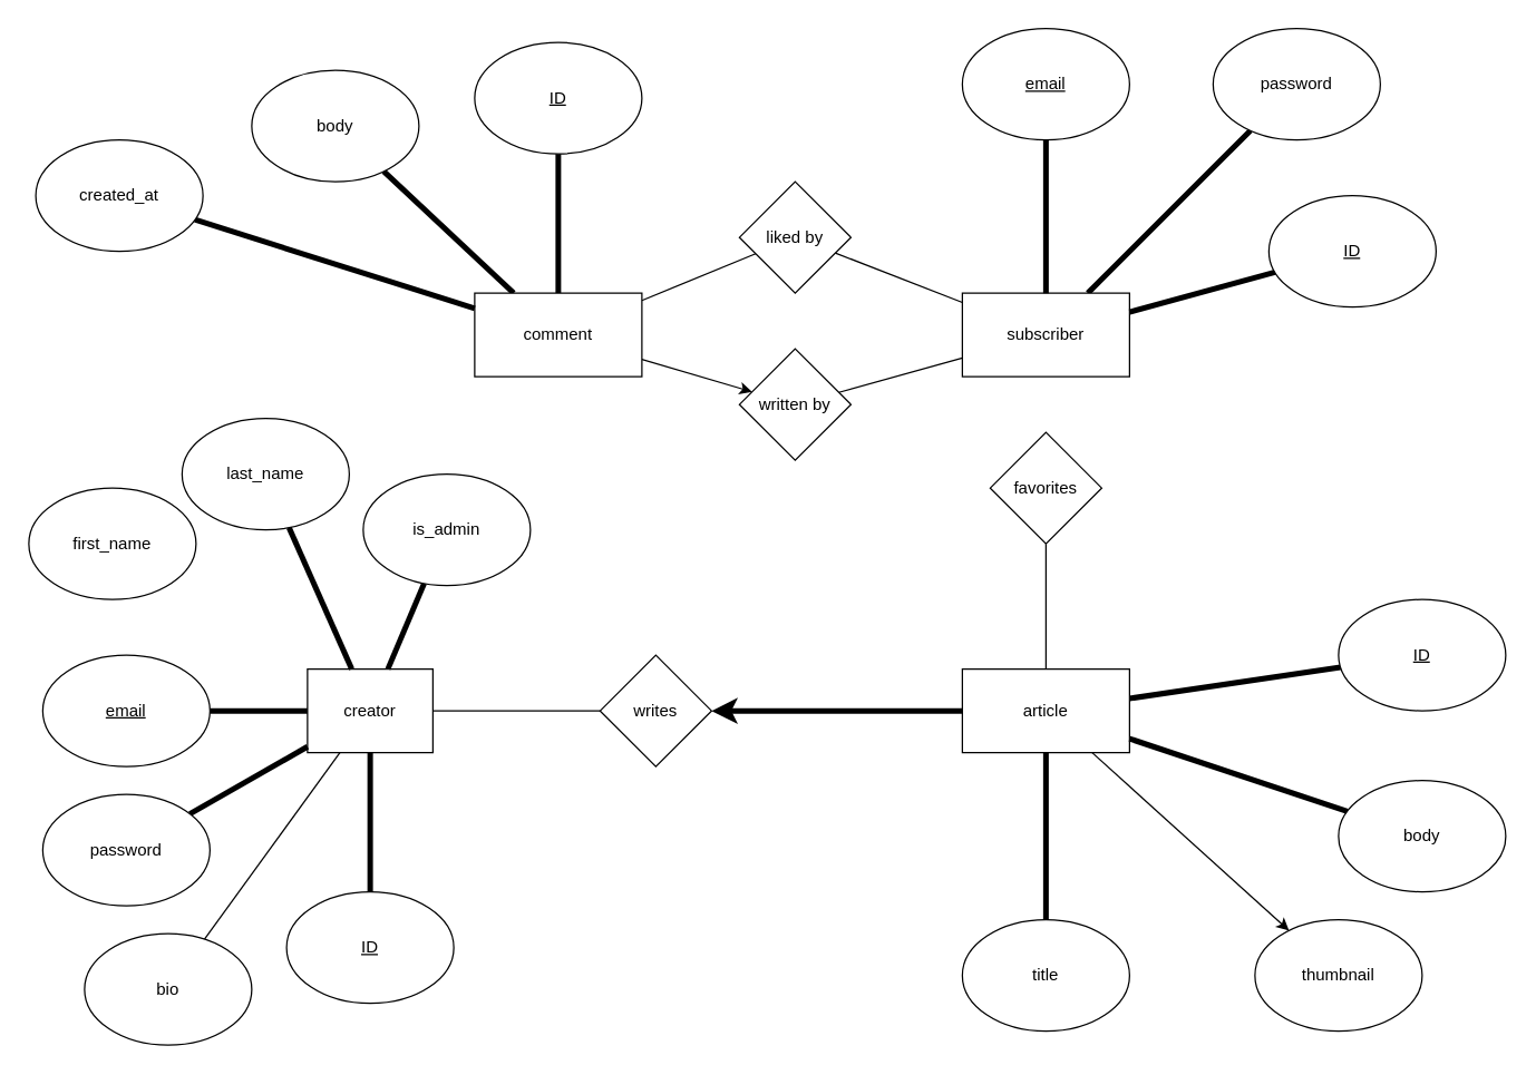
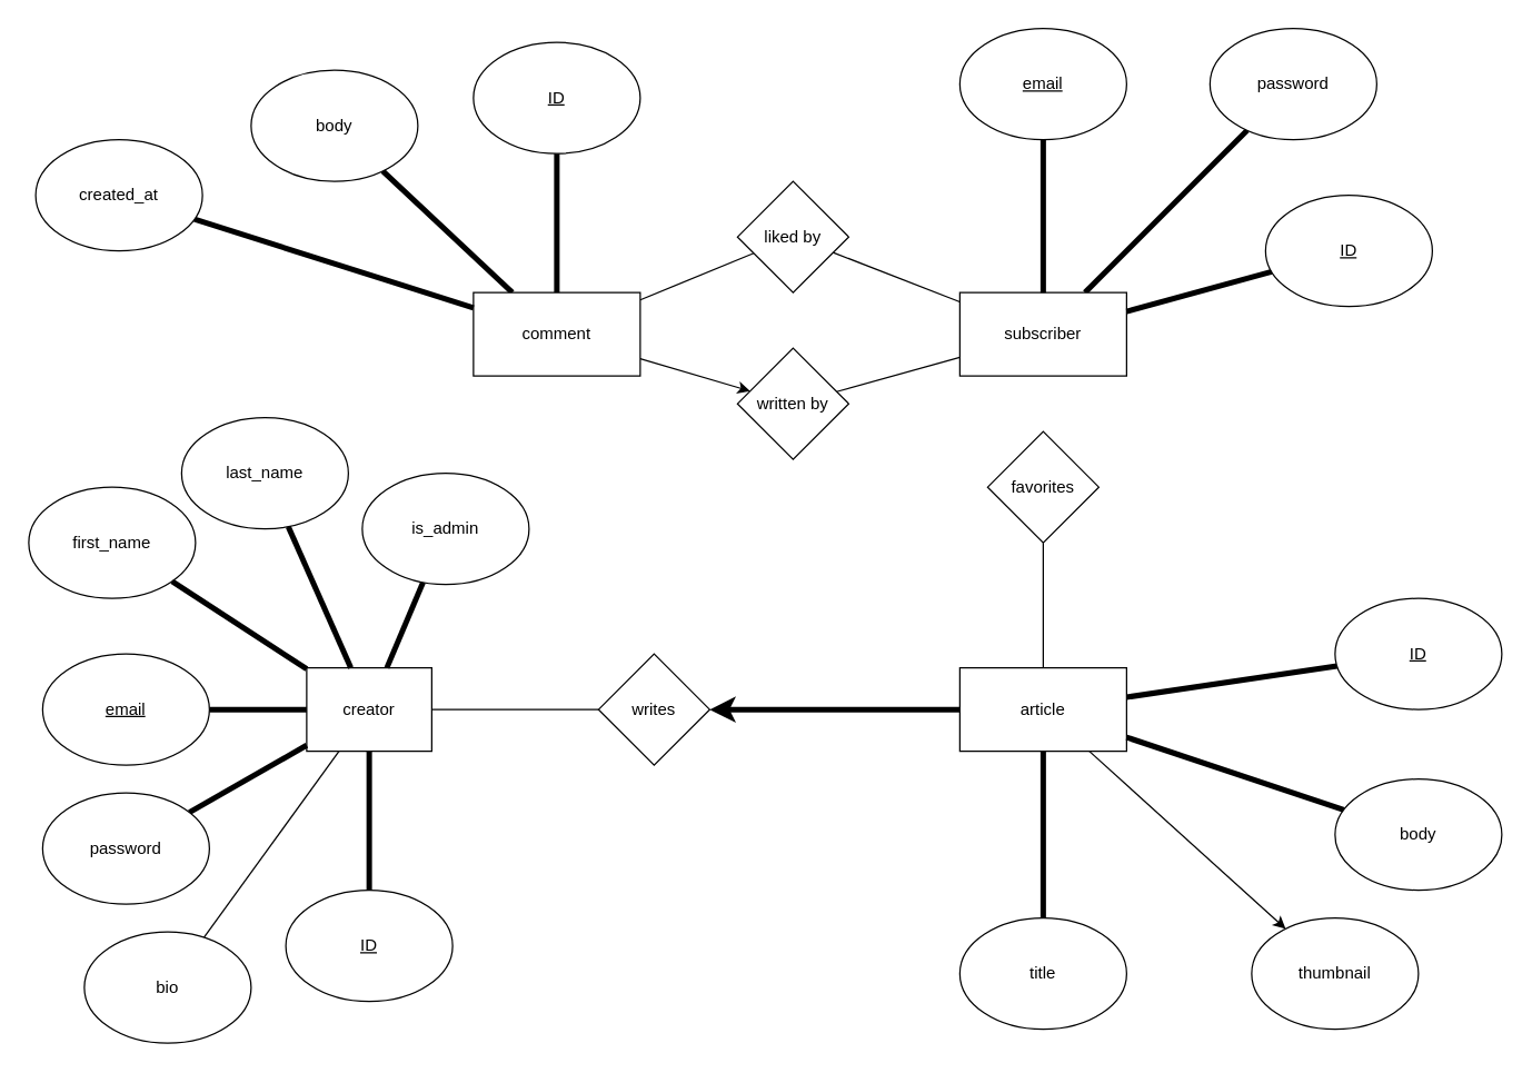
  <mxCell id="0" />
  <mxCell id="1" parent="0" />
  <mxCell id="2" style="edgeStyle=none;html=1;endArrow=none;endFill=0;" parent="1" source="4" target="5" edge="1"><mxGeometry relative="1" as="geometry" /></mxCell>
  <mxCell id="3" style="edgeStyle=none;html=1;endArrow=none;endFill=0;startArrow=none;startFill=0;" parent="1" source="26" target="4" edge="1"><mxGeometry relative="1" as="geometry" /></mxCell>
  <mxCell id="4" value="creator" style="rounded=0;whiteSpace=wrap;html=1;" parent="1" vertex="1"><mxGeometry x="220" y="480" width="90" height="60" as="geometry" /></mxCell>
  <mxCell id="5" value="writes" style="rhombus;whiteSpace=wrap;html=1;" parent="1" vertex="1"><mxGeometry x="430" y="470" width="80" height="80" as="geometry" /></mxCell>
  <mxCell id="6" style="edgeStyle=none;html=1;endArrow=none;endFill=0;strokeWidth=4;startArrow=classic;startFill=1;" parent="1" source="5" target="8" edge="1"><mxGeometry relative="1" as="geometry"><mxPoint x="600" y="360" as="sourcePoint" /></mxGeometry></mxCell>
  <mxCell id="7" style="edgeStyle=none;html=1;strokeWidth=1;endArrow=none;endFill=0;startArrow=none;startFill=0;" parent="1" source="8" target="33" edge="1"><mxGeometry relative="1" as="geometry" /></mxCell>
  <mxCell id="8" value="article" style="rounded=0;whiteSpace=wrap;html=1;" parent="1" vertex="1"><mxGeometry x="690" y="480" width="120" height="60" as="geometry" /></mxCell>
  <mxCell id="9" style="edgeStyle=none;html=1;endArrow=none;endFill=0;strokeWidth=4;startArrow=none;startFill=0;" parent="1" source="10" target="4" edge="1"><mxGeometry relative="1" as="geometry" /></mxCell>
  <mxCell id="10" value="last_name" style="ellipse;whiteSpace=wrap;html=1;" parent="1" vertex="1"><mxGeometry x="130" y="300" width="120" height="80" as="geometry" /></mxCell>
  <mxCell id="11" style="edgeStyle=none;html=1;endArrow=none;endFill=0;strokeWidth=4;startArrow=none;startFill=0;" parent="1" source="4" target="12" edge="1"><mxGeometry relative="1" as="geometry" /></mxCell>
  <mxCell id="12" value="email" style="ellipse;whiteSpace=wrap;html=1;fontStyle=4" parent="1" vertex="1"><mxGeometry x="30" y="470" width="120" height="80" as="geometry" /></mxCell>
  <mxCell id="13" style="edgeStyle=none;html=1;endArrow=none;endFill=0;strokeWidth=4;startArrow=none;startFill=0;" parent="1" source="8" target="14" edge="1"><mxGeometry relative="1" as="geometry" /></mxCell>
  <mxCell id="14" value="title" style="ellipse;whiteSpace=wrap;html=1;" parent="1" vertex="1"><mxGeometry x="690" y="660" width="120" height="80" as="geometry" /></mxCell>
  <mxCell id="15" style="edgeStyle=none;html=1;endArrow=none;endFill=0;strokeWidth=4;startArrow=none;startFill=0;" parent="1" source="8" target="16" edge="1"><mxGeometry relative="1" as="geometry" /></mxCell>
  <mxCell id="16" value="body" style="ellipse;whiteSpace=wrap;html=1;" parent="1" vertex="1"><mxGeometry x="960" y="560" width="120" height="80" as="geometry" /></mxCell>
  <mxCell id="17" style="edgeStyle=none;html=1;endArrow=none;endFill=0;strokeWidth=4;startArrow=none;startFill=0;" parent="1" source="20" target="23" edge="1"><mxGeometry relative="1" as="geometry" /></mxCell>
  <mxCell id="18" style="edgeStyle=none;html=1;endArrow=none;endFill=0;" parent="1" source="20" target="39" edge="1"><mxGeometry relative="1" as="geometry" /></mxCell>
  <mxCell id="19" style="edgeStyle=none;html=1;endArrow=none;endFill=0;" parent="1" source="20" target="42" edge="1"><mxGeometry relative="1" as="geometry" /></mxCell>
  <mxCell id="20" value="subscriber" style="rounded=0;whiteSpace=wrap;html=1;" parent="1" vertex="1"><mxGeometry x="690" y="210" width="120" height="60" as="geometry" /></mxCell>
  <mxCell id="21" style="edgeStyle=none;html=1;endArrow=none;endFill=0;strokeWidth=4;startArrow=none;startFill=0;" parent="1" source="22" target="20" edge="1"><mxGeometry relative="1" as="geometry" /></mxCell>
  <mxCell id="22" value="email" style="ellipse;whiteSpace=wrap;html=1;fontStyle=4" parent="1" vertex="1"><mxGeometry x="690" y="20" width="120" height="80" as="geometry" /></mxCell>
  <mxCell id="23" value="password" style="ellipse;whiteSpace=wrap;html=1;strokeWidth=1;" parent="1" vertex="1"><mxGeometry x="870" y="20" width="120" height="80" as="geometry" /></mxCell>
  <mxCell id="24" style="edgeStyle=none;html=1;endArrow=classic;endFill=1;" parent="1" source="8" target="25" edge="1"><mxGeometry relative="1" as="geometry" /></mxCell>
  <mxCell id="25" value="thumbnail" style="ellipse;whiteSpace=wrap;html=1;" parent="1" vertex="1"><mxGeometry x="900" y="660" width="120" height="80" as="geometry" /></mxCell>
  <mxCell id="26" value="bio" style="ellipse;whiteSpace=wrap;html=1;" parent="1" vertex="1"><mxGeometry y="670" width="120" height="80" as="geometry" x="60" /></mxCell>
  <mxCell id="27" style="edgeStyle=none;html=1;strokeWidth=4;endArrow=none;endFill=0;startArrow=none;startFill=0;" parent="1" source="8" target="28" edge="1"><mxGeometry relative="1" as="geometry" /></mxCell>
  <mxCell id="28" value="ID" style="ellipse;whiteSpace=wrap;html=1;strokeWidth=1;fontStyle=4" parent="1" vertex="1"><mxGeometry x="960" y="430" width="120" height="80" as="geometry" /></mxCell>
  <mxCell id="29" style="edgeStyle=none;html=1;strokeWidth=4;endArrow=none;endFill=0;startArrow=none;startFill=0;" parent="1" source="30" target="20" edge="1"><mxGeometry relative="1" as="geometry" /></mxCell>
  <mxCell id="30" value="ID" style="ellipse;whiteSpace=wrap;html=1;strokeWidth=1;fontStyle=4" parent="1" vertex="1"><mxGeometry x="910" y="140" width="120" height="80" as="geometry" /></mxCell>
  <mxCell id="31" style="edgeStyle=none;html=1;strokeWidth=4;endArrow=none;endFill=0;startArrow=none;startFill=0;" parent="1" source="32" target="4" edge="1"><mxGeometry relative="1" as="geometry" /></mxCell>
  <mxCell id="32" value="ID" style="ellipse;whiteSpace=wrap;html=1;strokeWidth=1;fontStyle=4" parent="1" vertex="1"><mxGeometry x="205" y="640" width="120" height="80" as="geometry" /></mxCell>
  <mxCell id="33" value="favorites" style="rhombus;whiteSpace=wrap;html=1;" parent="1" vertex="1"><mxGeometry x="710" y="310" width="80" height="80" as="geometry" /></mxCell>
  <mxCell id="34" style="edgeStyle=none;html=1;" parent="1" source="38" target="39" edge="1"><mxGeometry relative="1" as="geometry" /></mxCell>
  <mxCell id="35" style="edgeStyle=none;html=1;endArrow=none;endFill=0;" parent="1" source="38" target="42" edge="1"><mxGeometry relative="1" as="geometry" /></mxCell>
  <mxCell id="36" style="edgeStyle=none;html=1;endArrow=none;endFill=0;strokeWidth=4;startArrow=none;startFill=0;" parent="1" source="38" target="40" edge="1"><mxGeometry relative="1" as="geometry" /></mxCell>
  <mxCell id="37" style="edgeStyle=none;html=1;endArrow=none;endFill=0;strokeWidth=4;startArrow=none;startFill=0;" parent="1" source="38" target="41" edge="1"><mxGeometry relative="1" as="geometry" /></mxCell>
  <mxCell id="38" value="comment" style="rounded=0;whiteSpace=wrap;html=1;" parent="1" vertex="1"><mxGeometry x="340" y="210" width="120" height="60" as="geometry" /></mxCell>
  <mxCell id="39" value="written by" style="rhombus;whiteSpace=wrap;html=1;" parent="1" vertex="1"><mxGeometry x="530" y="250" width="80" height="80" as="geometry" /></mxCell>
  <mxCell id="40" value="ID" style="ellipse;whiteSpace=wrap;html=1;fontStyle=4" parent="1" vertex="1"><mxGeometry x="340" y="30" width="120" height="80" as="geometry" /></mxCell>
  <mxCell id="41" value="body" style="ellipse;whiteSpace=wrap;html=1;" parent="1" vertex="1"><mxGeometry x="180" y="50" width="120" height="80" as="geometry" /></mxCell>
  <mxCell id="42" value="liked by" style="rhombus;whiteSpace=wrap;html=1;" parent="1" vertex="1"><mxGeometry x="530" y="130" width="80" height="80" as="geometry" /></mxCell>
  <mxCell id="43" value="first_name" style="ellipse;whiteSpace=wrap;html=1;" parent="1" vertex="1"><mxGeometry x="20" y="350" width="120" height="80" as="geometry" /></mxCell>
+ <mxCell id="44" style="edgeStyle=none;html=1;endArrow=none;endFill=0;strokeWidth=4;startArrow=none;startFill=0;" parent="1" source="43" target="4" edge="1"><mxGeometry relative="1" as="geometry"><mxPoint x="275" y="390" as="sourcePoint" /><mxPoint x="275" y="490" as="targetPoint" /></mxGeometry></mxCell>
  <mxCell id="45" style="edgeStyle=none;html=1;endArrow=none;endFill=0;strokeWidth=4;startArrow=none;startFill=0;" parent="1" source="4" target="46" edge="1"><mxGeometry relative="1" as="geometry"><mxPoint x="325" y="500" as="sourcePoint" /></mxGeometry></mxCell>
  <mxCell id="46" value="password" style="ellipse;whiteSpace=wrap;html=1;strokeWidth=1;" parent="1" vertex="1"><mxGeometry x="30" y="570" width="120" height="80" as="geometry" /></mxCell>
  <mxCell id="47" style="edgeStyle=none;html=1;endArrow=none;endFill=0;strokeWidth=4;startArrow=none;startFill=0;" parent="1" source="4" target="48" edge="1"><mxGeometry relative="1" as="geometry"><mxPoint x="230" y="545.714" as="sourcePoint" /></mxGeometry></mxCell>
  <mxCell id="48" value="is_admin" style="ellipse;whiteSpace=wrap;html=1;strokeWidth=1;" parent="1" vertex="1"><mxGeometry x="260" y="340" width="120" height="80" as="geometry" /></mxCell>
  <mxCell id="49" style="edgeStyle=none;html=1;endArrow=none;endFill=0;strokeWidth=4;startArrow=none;startFill=0;" edge="1" parent="1" target="50" source="38"><mxGeometry relative="1" as="geometry"><mxPoint x="238" y="260" as="sourcePoint" /></mxGeometry></mxCell>
  <mxCell id="50" value="created_at" style="ellipse;whiteSpace=wrap;html=1;" vertex="1" parent="1"><mxGeometry x="25" y="100" width="120" height="80" as="geometry" /></mxCell>
